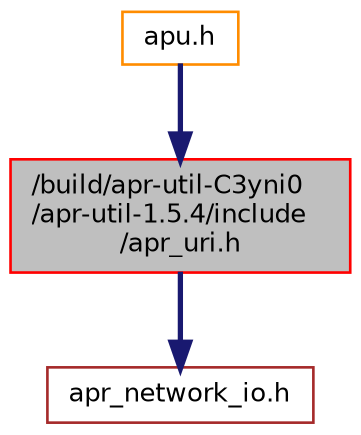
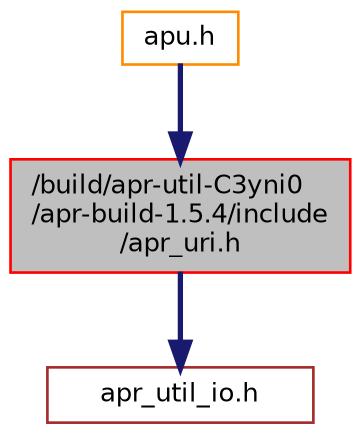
  digraph {
    node [fillcolor=white fontname=Helvetica fontsize=10 shape=record style=filled]
    edge [color=midnightblue fontname=Helvetica fontsize=10 labelfontname=Helvetica labelfontsize=10 style=bold]
-   n1 [color=red fillcolor=grey75 fontcolor=black height=0.2 label="/build/apr-util-C3yni0\l/apr-util-1.5.4/include\l/apr_uri.h" width=0.4]
-   n2 [color=brown height=0.2 label="apr_network_io.h" width=0.4]
+   n1 [color=red fillcolor=grey75 fontcolor=black height=0.2 label="/build/apr-util-C3yni0\l/apr-build-1.5.4/include\l/apr_uri.h" width=0.4]
+   n2 [color=brown height=0.2 label="apr_util_io.h" width=0.4]
    n3 [color=darkorange height=0.2 label="apu.h" width=0.4]
    n1 -> n2
    n3 -> n1
  }
